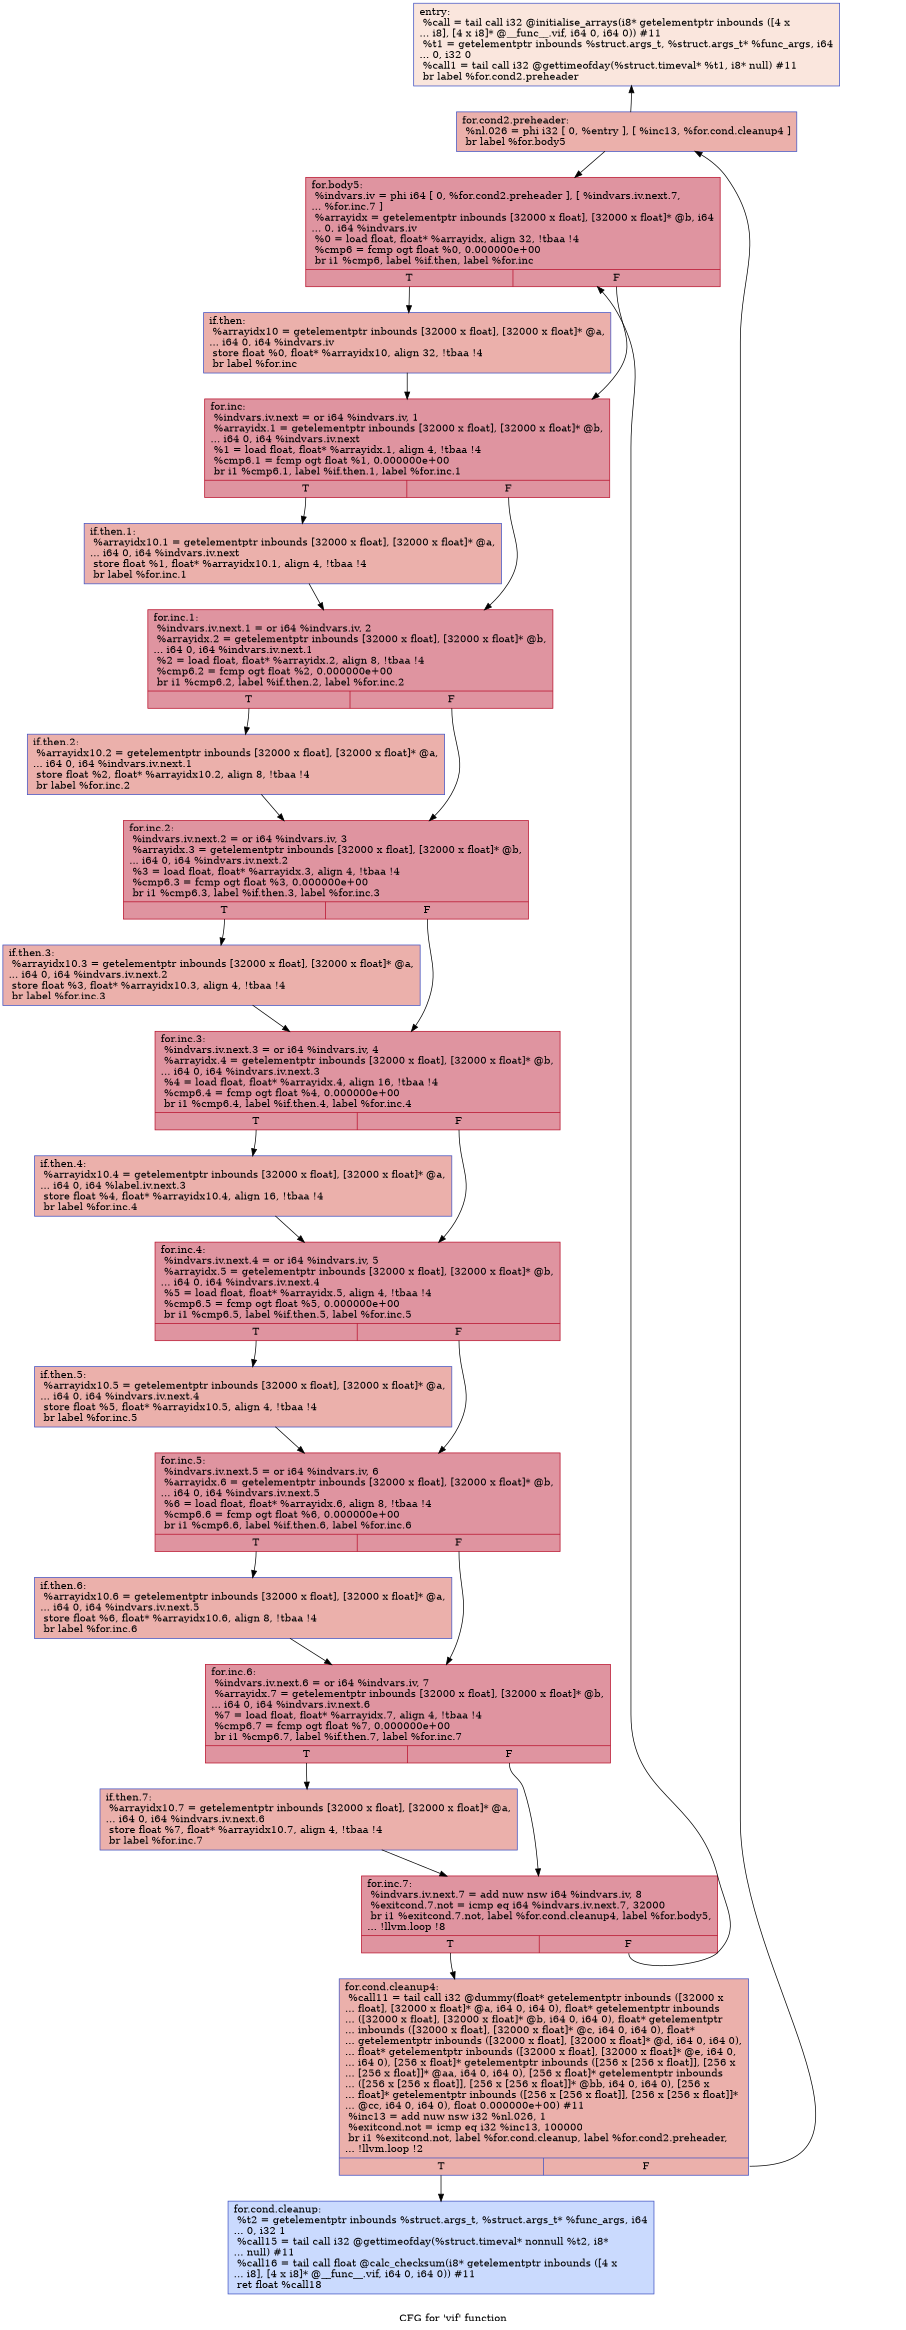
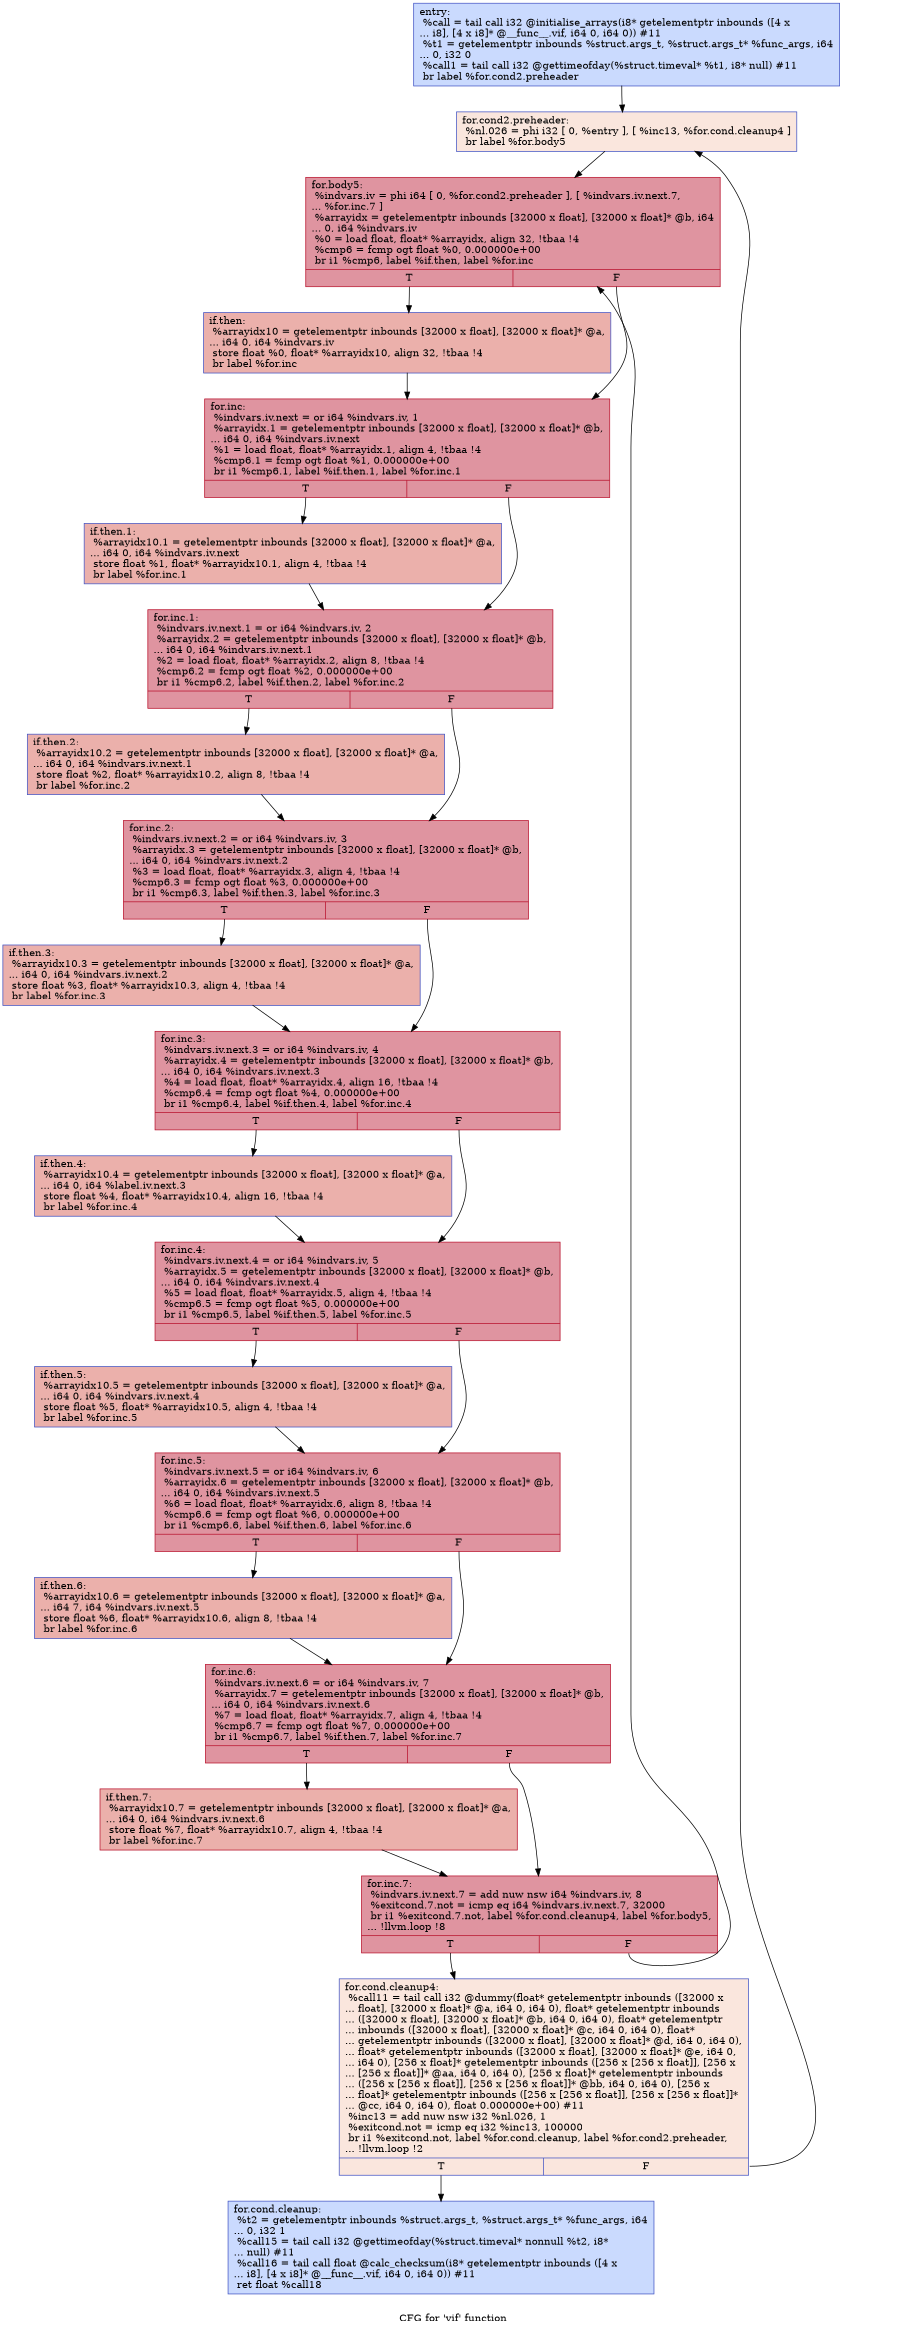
  digraph {
    label="CFG for 'vif' function"
    node [color="#3d50c3ff" fillcolor="#b70d2870" shape=record style=filled]
-   n1 [fillcolor="#f3c7b170" label="{entry:\l  %call = tail call i32 @initialise_arrays(i8* getelementptr inbounds ([4 x\l... i8], [4 x i8]* @__func__.vif, i64 0, i64 0)) #11\l  %t1 = getelementptr inbounds %struct.args_t, %struct.args_t* %func_args, i64\l... 0, i32 0\l  %call1 = tail call i32 @gettimeofday(%struct.timeval* %t1, i8* null) #11\l  br label %for.cond2.preheader\l}"]
-   n2 [fillcolor="#d24b4070" label="{for.cond2.preheader:                              \l  %nl.026 = phi i32 [ 0, %entry ], [ %inc13, %for.cond.cleanup4 ]\l  br label %for.body5\l}"]
+   n1 [fillcolor="#88abfd70" label="{entry:\l  %call = tail call i32 @initialise_arrays(i8* getelementptr inbounds ([4 x\l... i8], [4 x i8]* @__func__.vif, i64 0, i64 0)) #11\l  %t1 = getelementptr inbounds %struct.args_t, %struct.args_t* %func_args, i64\l... 0, i32 0\l  %call1 = tail call i32 @gettimeofday(%struct.timeval* %t1, i8* null) #11\l  br label %for.cond2.preheader\l}"]
+   n2 [fillcolor="#f3c7b170" label="{for.cond2.preheader:                              \l  %nl.026 = phi i32 [ 0, %entry ], [ %inc13, %for.cond.cleanup4 ]\l  br label %for.body5\l}"]
    n3 [color="#b70d28ff" label="{for.body5:                                        \l  %indvars.iv = phi i64 [ 0, %for.cond2.preheader ], [ %indvars.iv.next.7,\l... %for.inc.7 ]\l  %arrayidx = getelementptr inbounds [32000 x float], [32000 x float]* @b, i64\l... 0, i64 %indvars.iv\l  %0 = load float, float* %arrayidx, align 32, !tbaa !4\l  %cmp6 = fcmp ogt float %0, 0.000000e+00\l  br i1 %cmp6, label %if.then, label %for.inc\l|{<s0>T|<s1>F}}"]
    n4 [fillcolor="#d24b4070" label="{if.then:                                          \l  %arrayidx10 = getelementptr inbounds [32000 x float], [32000 x float]* @a,\l... i64 0, i64 %indvars.iv\l  store float %0, float* %arrayidx10, align 32, !tbaa !4\l  br label %for.inc\l}"]
    n5 [color="#b70d28ff" label="{for.inc:                                          \l  %indvars.iv.next = or i64 %indvars.iv, 1\l  %arrayidx.1 = getelementptr inbounds [32000 x float], [32000 x float]* @b,\l... i64 0, i64 %indvars.iv.next\l  %1 = load float, float* %arrayidx.1, align 4, !tbaa !4\l  %cmp6.1 = fcmp ogt float %1, 0.000000e+00\l  br i1 %cmp6.1, label %if.then.1, label %for.inc.1\l|{<s0>T|<s1>F}}"]
    n6 [fillcolor="#d24b4070" label="{if.then.1:                                        \l  %arrayidx10.1 = getelementptr inbounds [32000 x float], [32000 x float]* @a,\l... i64 0, i64 %indvars.iv.next\l  store float %1, float* %arrayidx10.1, align 4, !tbaa !4\l  br label %for.inc.1\l}"]
    n7 [color="#b70d28ff" label="{for.inc.1:                                        \l  %indvars.iv.next.1 = or i64 %indvars.iv, 2\l  %arrayidx.2 = getelementptr inbounds [32000 x float], [32000 x float]* @b,\l... i64 0, i64 %indvars.iv.next.1\l  %2 = load float, float* %arrayidx.2, align 8, !tbaa !4\l  %cmp6.2 = fcmp ogt float %2, 0.000000e+00\l  br i1 %cmp6.2, label %if.then.2, label %for.inc.2\l|{<s0>T|<s1>F}}"]
    n8 [fillcolor="#88abfd70" label="{for.cond.cleanup:                                 \l  %t2 = getelementptr inbounds %struct.args_t, %struct.args_t* %func_args, i64\l... 0, i32 1\l  %call15 = tail call i32 @gettimeofday(%struct.timeval* nonnull %t2, i8*\l... null) #11\l  %call16 = tail call float @calc_checksum(i8* getelementptr inbounds ([4 x\l... i8], [4 x i8]* @__func__.vif, i64 0, i64 0)) #11\l  ret float %call18\l}"]
-   n9 [fillcolor="#d24b4070" label="{for.cond.cleanup4:                                \l  %call11 = tail call i32 @dummy(float* getelementptr inbounds ([32000 x\l... float], [32000 x float]* @a, i64 0, i64 0), float* getelementptr inbounds\l... ([32000 x float], [32000 x float]* @b, i64 0, i64 0), float* getelementptr\l... inbounds ([32000 x float], [32000 x float]* @c, i64 0, i64 0), float*\l... getelementptr inbounds ([32000 x float], [32000 x float]* @d, i64 0, i64 0),\l... float* getelementptr inbounds ([32000 x float], [32000 x float]* @e, i64 0,\l... i64 0), [256 x float]* getelementptr inbounds ([256 x [256 x float]], [256 x\l... [256 x float]]* @aa, i64 0, i64 0), [256 x float]* getelementptr inbounds\l... ([256 x [256 x float]], [256 x [256 x float]]* @bb, i64 0, i64 0), [256 x\l... float]* getelementptr inbounds ([256 x [256 x float]], [256 x [256 x float]]*\l... @cc, i64 0, i64 0), float 0.000000e+00) #11\l  %inc13 = add nuw nsw i32 %nl.026, 1\l  %exitcond.not = icmp eq i32 %inc13, 100000\l  br i1 %exitcond.not, label %for.cond.cleanup, label %for.cond2.preheader,\l... !llvm.loop !2\l|{<s0>T|<s1>F}}"]
+   n9 [fillcolor="#f3c7b170" label="{for.cond.cleanup4:                                \l  %call11 = tail call i32 @dummy(float* getelementptr inbounds ([32000 x\l... float], [32000 x float]* @a, i64 0, i64 0), float* getelementptr inbounds\l... ([32000 x float], [32000 x float]* @b, i64 0, i64 0), float* getelementptr\l... inbounds ([32000 x float], [32000 x float]* @c, i64 0, i64 0), float*\l... getelementptr inbounds ([32000 x float], [32000 x float]* @d, i64 0, i64 0),\l... float* getelementptr inbounds ([32000 x float], [32000 x float]* @e, i64 0,\l... i64 0), [256 x float]* getelementptr inbounds ([256 x [256 x float]], [256 x\l... [256 x float]]* @aa, i64 0, i64 0), [256 x float]* getelementptr inbounds\l... ([256 x [256 x float]], [256 x [256 x float]]* @bb, i64 0, i64 0), [256 x\l... float]* getelementptr inbounds ([256 x [256 x float]], [256 x [256 x float]]*\l... @cc, i64 0, i64 0), float 0.000000e+00) #11\l  %inc13 = add nuw nsw i32 %nl.026, 1\l  %exitcond.not = icmp eq i32 %inc13, 100000\l  br i1 %exitcond.not, label %for.cond.cleanup, label %for.cond2.preheader,\l... !llvm.loop !2\l|{<s0>T|<s1>F}}"]
    n10 [fillcolor="#d24b4070" label="{if.then.2:                                        \l  %arrayidx10.2 = getelementptr inbounds [32000 x float], [32000 x float]* @a,\l... i64 0, i64 %indvars.iv.next.1\l  store float %2, float* %arrayidx10.2, align 8, !tbaa !4\l  br label %for.inc.2\l}"]
    n11 [color="#b70d28ff" label="{for.inc.2:                                        \l  %indvars.iv.next.2 = or i64 %indvars.iv, 3\l  %arrayidx.3 = getelementptr inbounds [32000 x float], [32000 x float]* @b,\l... i64 0, i64 %indvars.iv.next.2\l  %3 = load float, float* %arrayidx.3, align 4, !tbaa !4\l  %cmp6.3 = fcmp ogt float %3, 0.000000e+00\l  br i1 %cmp6.3, label %if.then.3, label %for.inc.3\l|{<s0>T|<s1>F}}"]
    n12 [fillcolor="#d24b4070" label="{if.then.3:                                        \l  %arrayidx10.3 = getelementptr inbounds [32000 x float], [32000 x float]* @a,\l... i64 0, i64 %indvars.iv.next.2\l  store float %3, float* %arrayidx10.3, align 4, !tbaa !4\l  br label %for.inc.3\l}"]
    n13 [color="#b70d28ff" label="{for.inc.3:                                        \l  %indvars.iv.next.3 = or i64 %indvars.iv, 4\l  %arrayidx.4 = getelementptr inbounds [32000 x float], [32000 x float]* @b,\l... i64 0, i64 %indvars.iv.next.3\l  %4 = load float, float* %arrayidx.4, align 16, !tbaa !4\l  %cmp6.4 = fcmp ogt float %4, 0.000000e+00\l  br i1 %cmp6.4, label %if.then.4, label %for.inc.4\l|{<s0>T|<s1>F}}"]
    n14 [fillcolor="#d24b4070" label="{if.then.4:                                        \l  %arrayidx10.4 = getelementptr inbounds [32000 x float], [32000 x float]* @a,\l... i64 0, i64 %label.iv.next.3\l  store float %4, float* %arrayidx10.4, align 16, !tbaa !4\l  br label %for.inc.4\l}"]
    n15 [color="#b70d28ff" label="{for.inc.4:                                        \l  %indvars.iv.next.4 = or i64 %indvars.iv, 5\l  %arrayidx.5 = getelementptr inbounds [32000 x float], [32000 x float]* @b,\l... i64 0, i64 %indvars.iv.next.4\l  %5 = load float, float* %arrayidx.5, align 4, !tbaa !4\l  %cmp6.5 = fcmp ogt float %5, 0.000000e+00\l  br i1 %cmp6.5, label %if.then.5, label %for.inc.5\l|{<s0>T|<s1>F}}"]
    n16 [fillcolor="#d24b4070" label="{if.then.5:                                        \l  %arrayidx10.5 = getelementptr inbounds [32000 x float], [32000 x float]* @a,\l... i64 0, i64 %indvars.iv.next.4\l  store float %5, float* %arrayidx10.5, align 4, !tbaa !4\l  br label %for.inc.5\l}"]
    n17 [color="#b70d28ff" label="{for.inc.5:                                        \l  %indvars.iv.next.5 = or i64 %indvars.iv, 6\l  %arrayidx.6 = getelementptr inbounds [32000 x float], [32000 x float]* @b,\l... i64 0, i64 %indvars.iv.next.5\l  %6 = load float, float* %arrayidx.6, align 8, !tbaa !4\l  %cmp6.6 = fcmp ogt float %6, 0.000000e+00\l  br i1 %cmp6.6, label %if.then.6, label %for.inc.6\l|{<s0>T|<s1>F}}"]
-   n18 [fillcolor="#d24b4070" label="{if.then.6:                                        \l  %arrayidx10.6 = getelementptr inbounds [32000 x float], [32000 x float]* @a,\l... i64 0, i64 %indvars.iv.next.5\l  store float %6, float* %arrayidx10.6, align 8, !tbaa !4\l  br label %for.inc.6\l}"]
+   n18 [fillcolor="#d24b4070" label="{if.then.6:                                        \l  %arrayidx10.6 = getelementptr inbounds [32000 x float], [32000 x float]* @a,\l... i64 7, i64 %indvars.iv.next.5\l  store float %6, float* %arrayidx10.6, align 8, !tbaa !4\l  br label %for.inc.6\l}"]
    n19 [color="#b70d28ff" label="{for.inc.6:                                        \l  %indvars.iv.next.6 = or i64 %indvars.iv, 7\l  %arrayidx.7 = getelementptr inbounds [32000 x float], [32000 x float]* @b,\l... i64 0, i64 %indvars.iv.next.6\l  %7 = load float, float* %arrayidx.7, align 4, !tbaa !4\l  %cmp6.7 = fcmp ogt float %7, 0.000000e+00\l  br i1 %cmp6.7, label %if.then.7, label %for.inc.7\l|{<s0>T|<s1>F}}"]
-   n20 [fillcolor="#d24b4070" label="{if.then.7:                                        \l  %arrayidx10.7 = getelementptr inbounds [32000 x float], [32000 x float]* @a,\l... i64 0, i64 %indvars.iv.next.6\l  store float %7, float* %arrayidx10.7, align 4, !tbaa !4\l  br label %for.inc.7\l}"]
+   n20 [color="#b70d28ff" fillcolor="#d24b4070" label="{if.then.7:                                        \l  %arrayidx10.7 = getelementptr inbounds [32000 x float], [32000 x float]* @a,\l... i64 0, i64 %indvars.iv.next.6\l  store float %7, float* %arrayidx10.7, align 4, !tbaa !4\l  br label %for.inc.7\l}"]
    n21 [color="#b70d28ff" label="{for.inc.7:                                        \l  %indvars.iv.next.7 = add nuw nsw i64 %indvars.iv, 8\l  %exitcond.7.not = icmp eq i64 %indvars.iv.next.7, 32000\l  br i1 %exitcond.7.not, label %for.cond.cleanup4, label %for.body5,\l... !llvm.loop !8\l|{<s0>T|<s1>F}}"]
-   n2 -> n1
+   n1 -> n2
    n2 -> n3
    n3 -> n4 [tailport=s0]
    n3 -> n5 [tailport=s1]
    n4 -> n5
    n5 -> n6 [tailport=s0]
    n5 -> n7 [tailport=s1]
    n6 -> n7
    n7 -> n10 [tailport=s0]
    n7 -> n11 [tailport=s1]
    n9 -> n2 [tailport=s1]
    n9 -> n8 [tailport=s0]
    n10 -> n11
    n11 -> n12 [tailport=s0]
    n11 -> n13 [tailport=s1]
    n12 -> n13
    n13 -> n14 [tailport=s0]
    n13 -> n15 [tailport=s1]
    n14 -> n15
    n15 -> n16 [tailport=s0]
    n15 -> n17 [tailport=s1]
    n16 -> n17
    n17 -> n18 [tailport=s0]
    n17 -> n19 [tailport=s1]
    n18 -> n19
    n19 -> n20 [tailport=s0]
    n19 -> n21 [tailport=s1]
    n20 -> n21
    n21 -> n3 [tailport=s1]
    n21 -> n9 [tailport=s0]
  }
